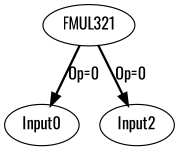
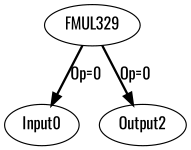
  digraph {
    fontname=Oswald
    node [color=black fontname=Oswald offset="0,0" pattern="4,25"]
    edge [color=black fontname=Oswald operand=0 style=bold]
    Input0 [opcode=Input ref_name=gemm_0_0]
-   FMUL321 [opcode=FMUL32 offset="" pattern=""]
-   Output2 [opcode=Output ref_name=gemm_0_1 label=Input2]
+   FMUL321 [opcode=FMUL32 label=FMUL329 offset="" pattern=""]
+   Output2 [opcode=Output ref_name=gemm_0_1]
    FMUL321 -> Input0 [label="Op=0"]
    FMUL321 -> Output2 [label="Op=0"]
  }
